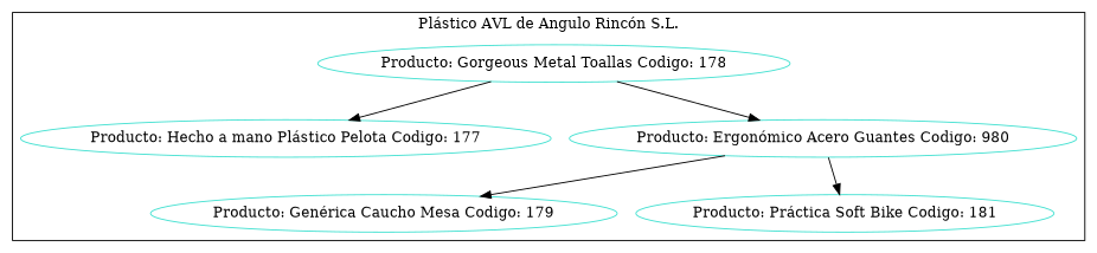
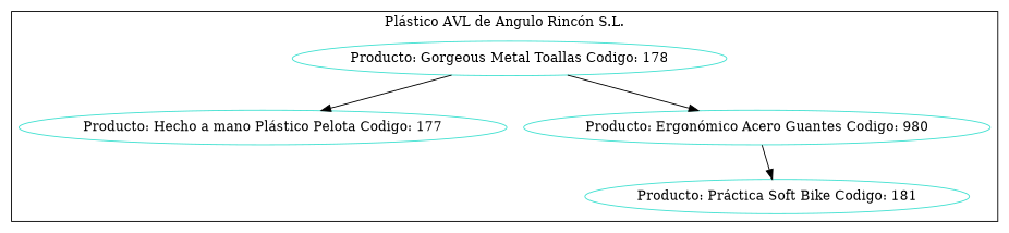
  digraph {
    node [color=turquoise]
    n1 [label="Producto: Gorgeous Metal Toallas Codigo: 178"]
    n2 [label="Producto: Hecho a mano Plástico Pelota Codigo: 177"]
    n3 [label="Producto: Ergonómico Acero Guantes Codigo: 980"]
-   n4 [label="Producto: Genérica Caucho Mesa Codigo: 179"]
    n5 [label="Producto: Práctica Soft Bike Codigo: 181"]
    subgraph cluster_1 {
      color=black
      label="Plástico AVL de Angulo Rincón S.L."
      n1
      n2
      n3
-     n4
      n5
    }
    n1 -> n2
    n1 -> n3
-   n3 -> n4
    n3 -> n5
  }
